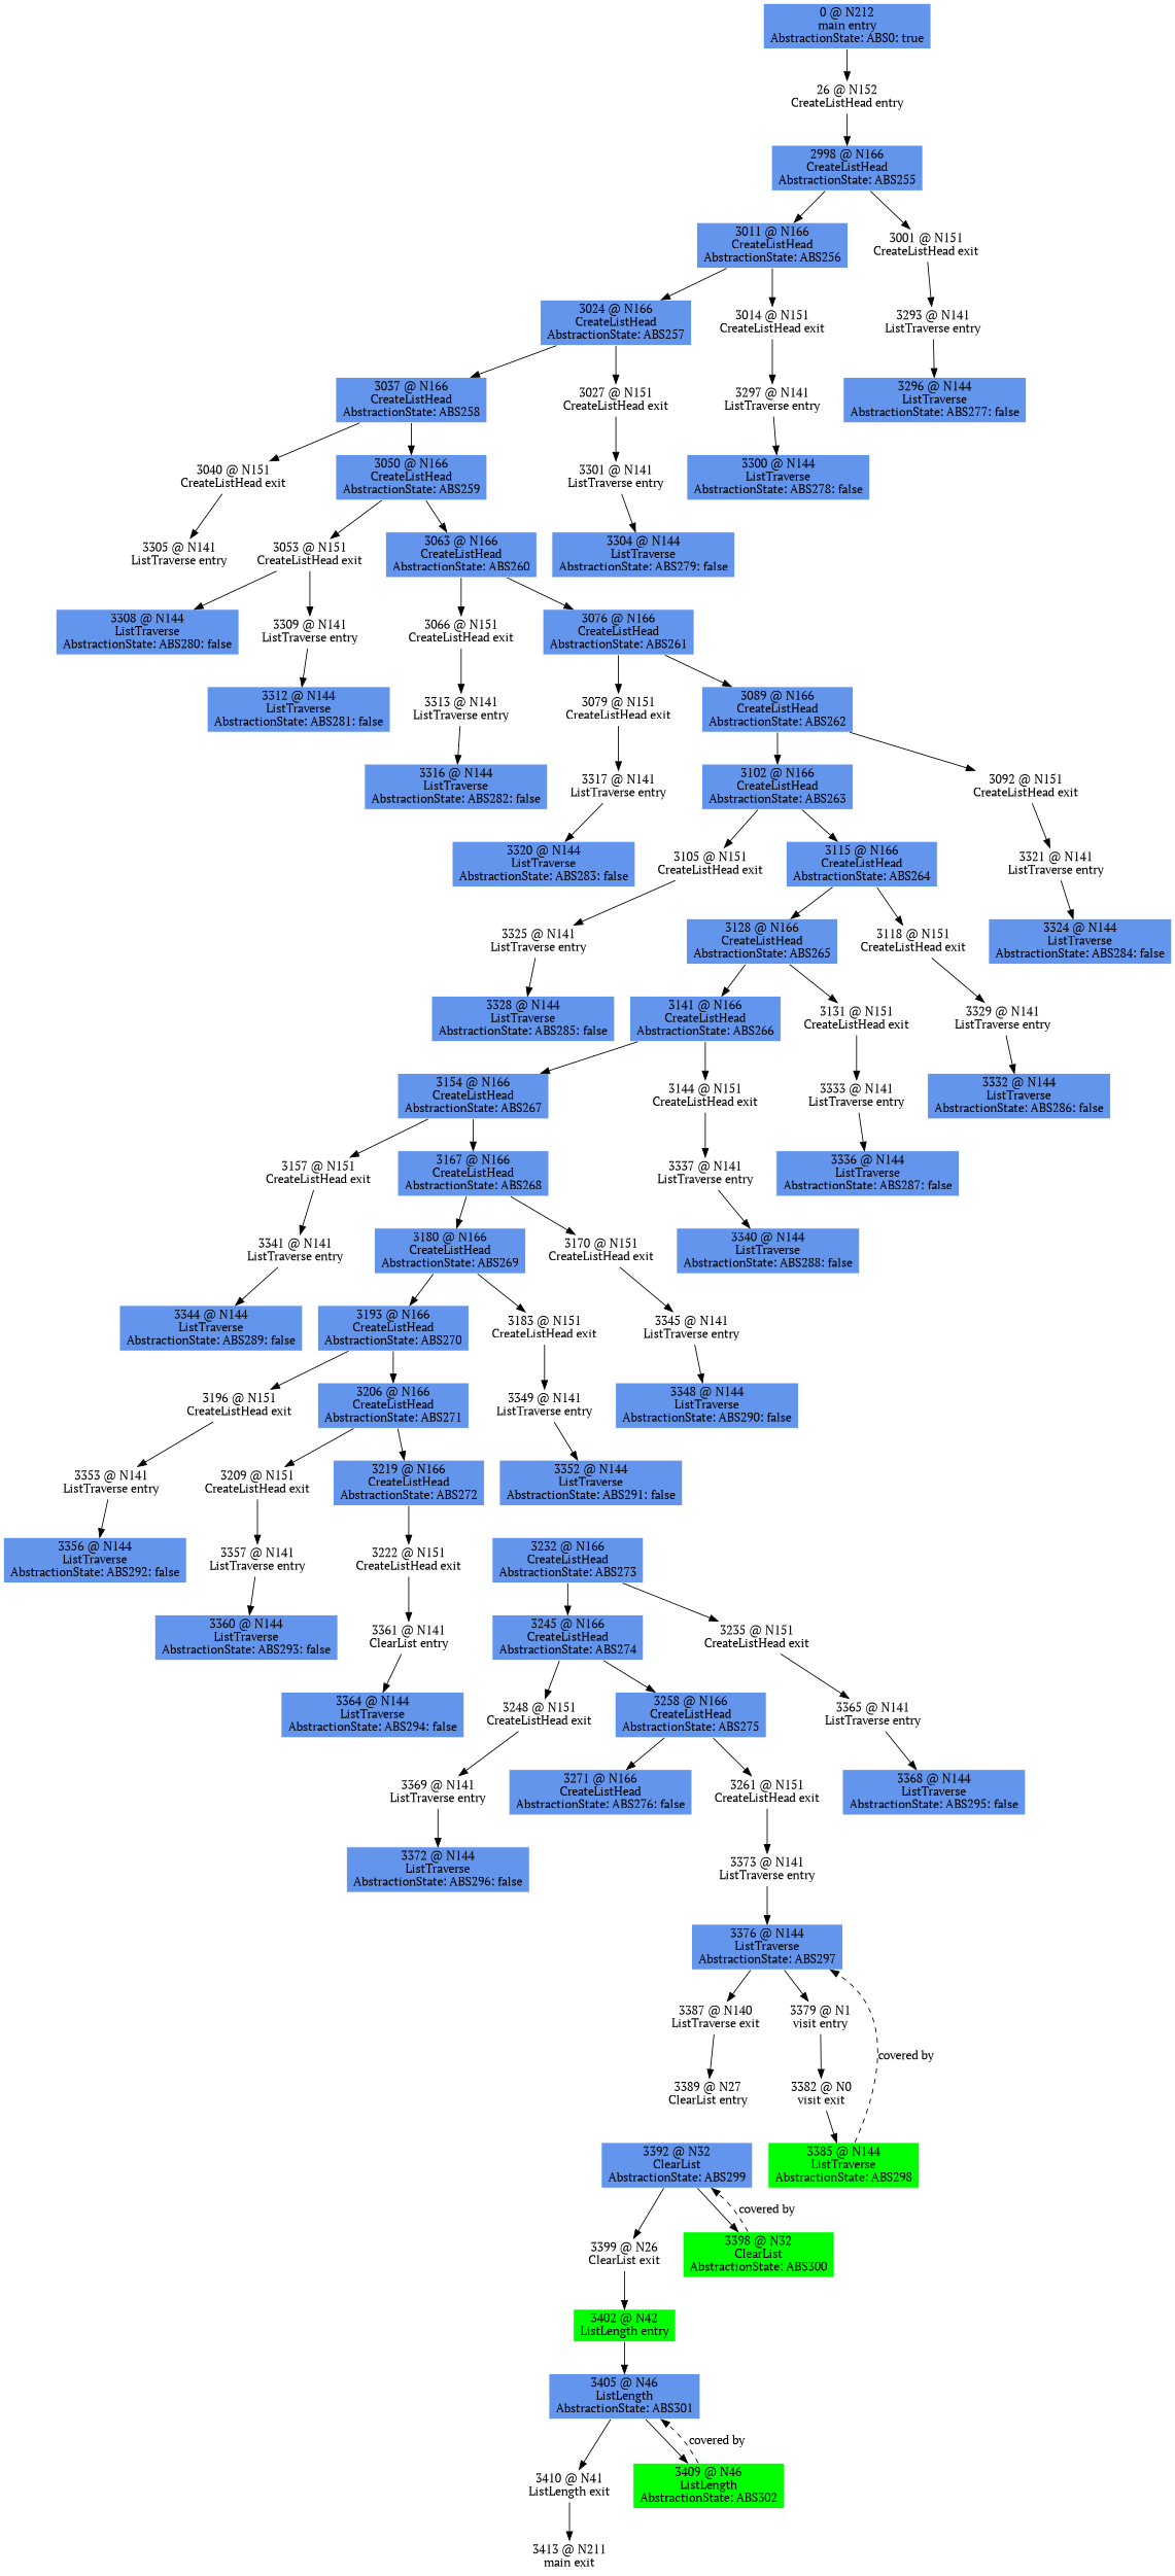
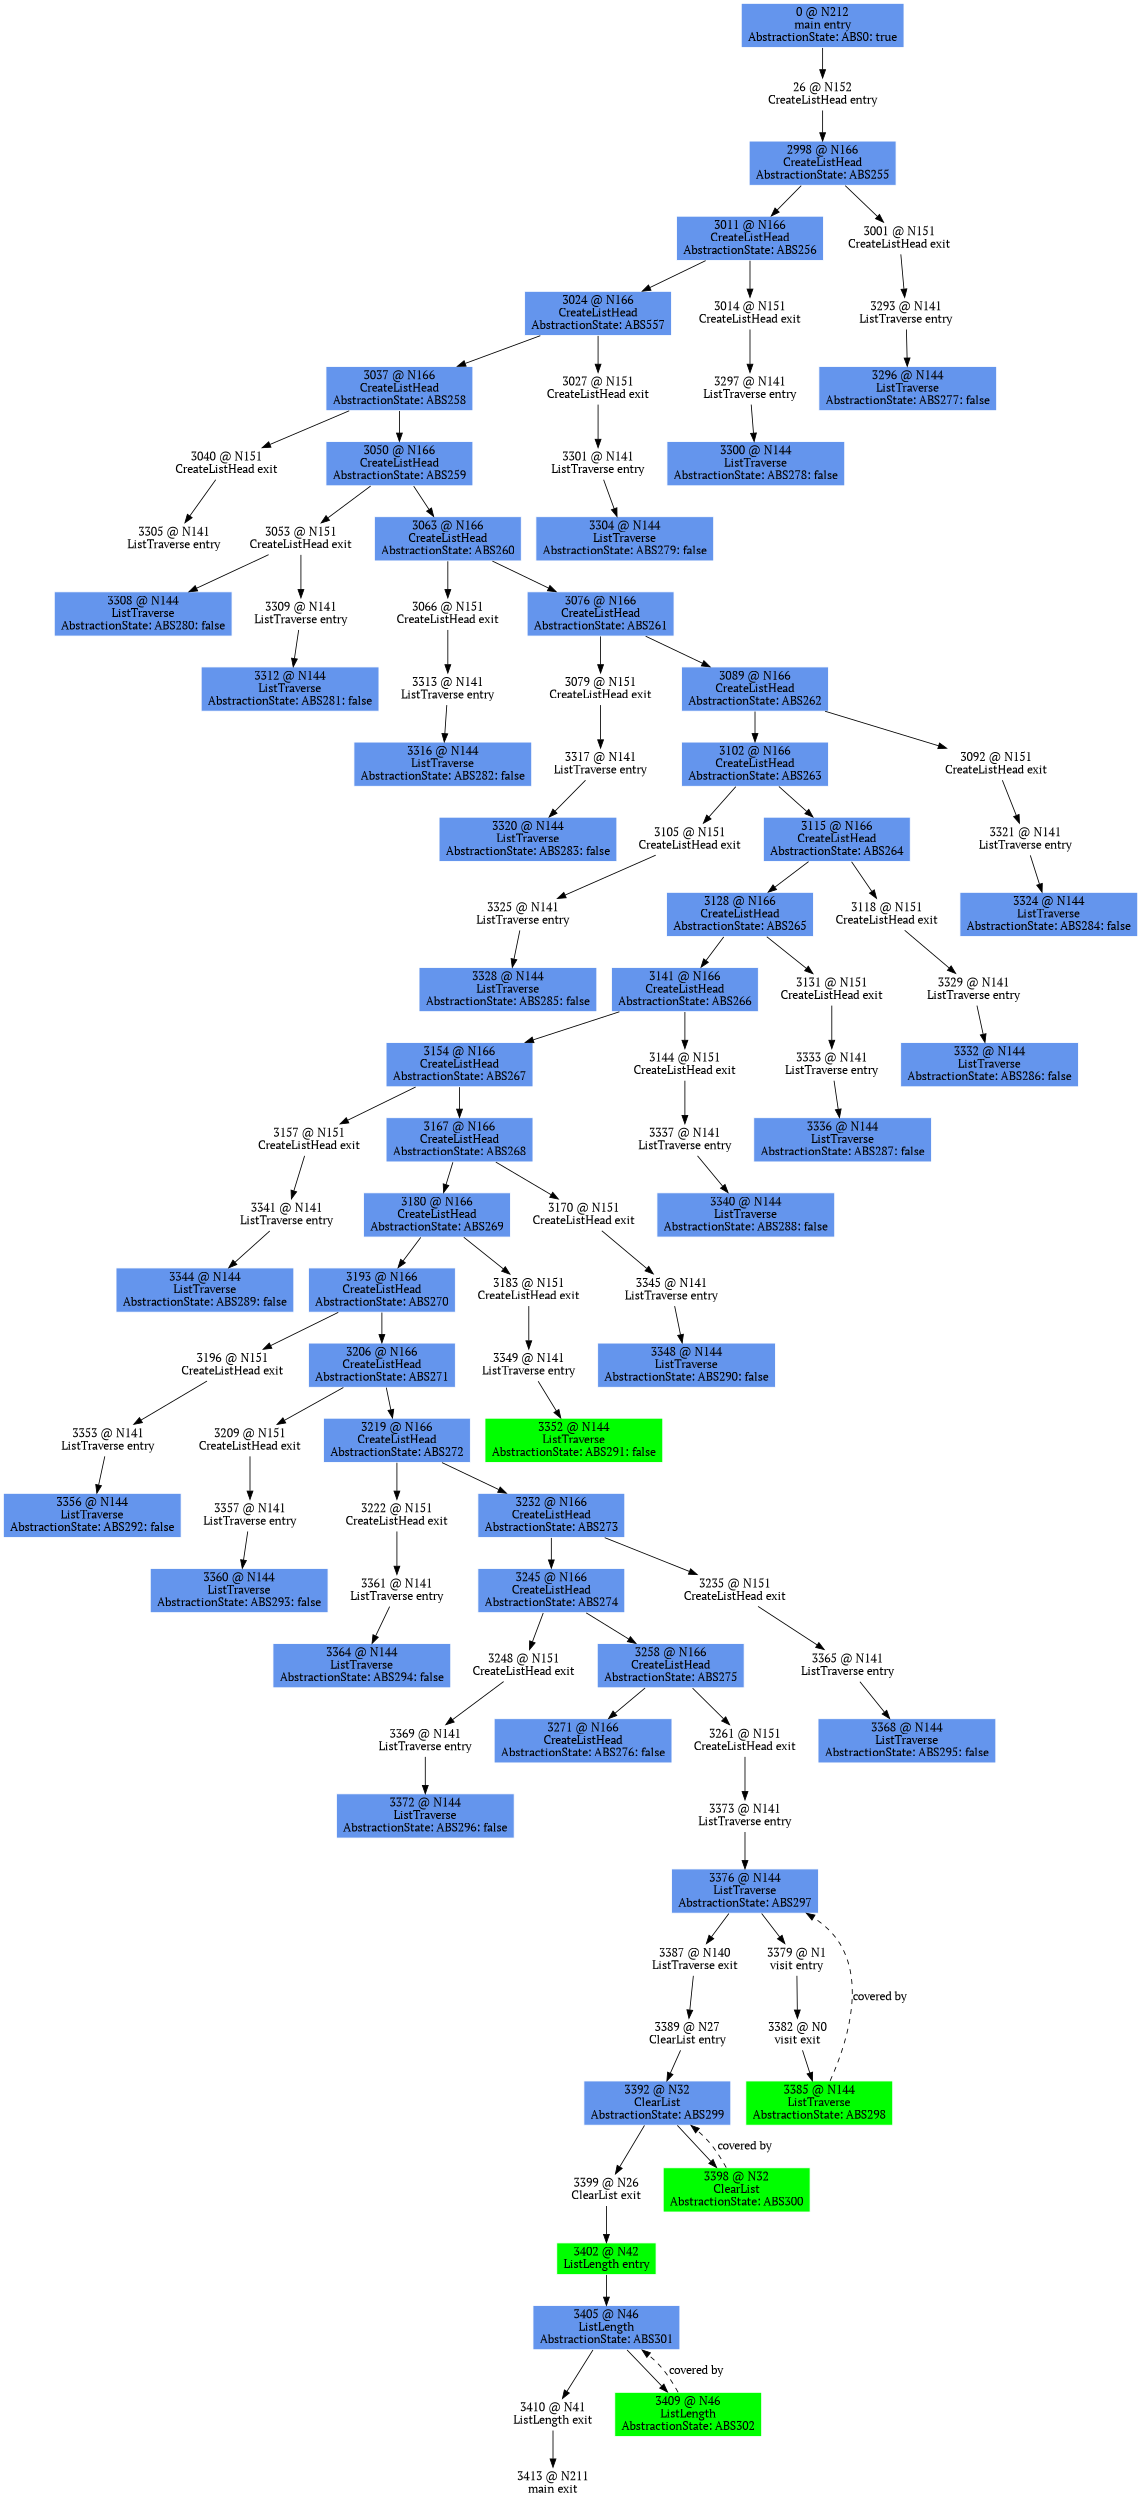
  digraph {
    fontname="PT Serif"
    node [color=white fontname="PT Serif" shape=box style=filled]
    edge [fontname="PT Serif"]
    n1 [fillcolor=cornflowerblue label="0 @ N212\nmain entry\nAbstractionState: ABS0: true\n"]
    n2 [label="26 @ N152\nCreateListHead entry\n"]
    n3 [fillcolor=cornflowerblue label="2998 @ N166\nCreateListHead\nAbstractionState: ABS255\n"]
    n4 [fillcolor=cornflowerblue label="3011 @ N166\nCreateListHead\nAbstractionState: ABS256\n"]
    n5 [label="3001 @ N151\nCreateListHead exit\n"]
-   n6 [fillcolor=cornflowerblue label="3024 @ N166\nCreateListHead\nAbstractionState: ABS257\n"]
+   n6 [fillcolor=cornflowerblue label="3024 @ N166\nCreateListHead\nAbstractionState: ABS557\n"]
    n7 [label="3014 @ N151\nCreateListHead exit\n"]
    n8 [label="3293 @ N141\nListTraverse entry\n"]
    n9 [fillcolor=cornflowerblue label="3037 @ N166\nCreateListHead\nAbstractionState: ABS258\n"]
    n10 [label="3027 @ N151\nCreateListHead exit\n"]
    n11 [label="3297 @ N141\nListTraverse entry\n"]
    n12 [label="3040 @ N151\nCreateListHead exit\n"]
    n13 [fillcolor=cornflowerblue label="3050 @ N166\nCreateListHead\nAbstractionState: ABS259\n"]
    n14 [label="3301 @ N141\nListTraverse entry\n"]
    n15 [label="3305 @ N141\nListTraverse entry\n"]
    n16 [label="3053 @ N151\nCreateListHead exit\n"]
    n17 [fillcolor=cornflowerblue label="3063 @ N166\nCreateListHead\nAbstractionState: ABS260\n"]
    n18 [fillcolor=cornflowerblue label="3308 @ N144\nListTraverse\nAbstractionState: ABS280: false\n"]
    n19 [label="3309 @ N141\nListTraverse entry\n"]
    n20 [label="3066 @ N151\nCreateListHead exit\n"]
    n21 [fillcolor=cornflowerblue label="3076 @ N166\nCreateListHead\nAbstractionState: ABS261\n"]
    n22 [fillcolor=cornflowerblue label="3312 @ N144\nListTraverse\nAbstractionState: ABS281: false\n"]
    n23 [label="3313 @ N141\nListTraverse entry\n"]
    n24 [label="3079 @ N151\nCreateListHead exit\n"]
    n25 [fillcolor=cornflowerblue label="3089 @ N166\nCreateListHead\nAbstractionState: ABS262\n"]
    n26 [fillcolor=cornflowerblue label="3316 @ N144\nListTraverse\nAbstractionState: ABS282: false\n"]
    n27 [label="3317 @ N141\nListTraverse entry\n"]
    n28 [fillcolor=cornflowerblue label="3102 @ N166\nCreateListHead\nAbstractionState: ABS263\n"]
    n29 [label="3092 @ N151\nCreateListHead exit\n"]
    n30 [fillcolor=cornflowerblue label="3320 @ N144\nListTraverse\nAbstractionState: ABS283: false\n"]
    n31 [label="3105 @ N151\nCreateListHead exit\n"]
    n32 [fillcolor=cornflowerblue label="3115 @ N166\nCreateListHead\nAbstractionState: ABS264\n"]
    n33 [label="3321 @ N141\nListTraverse entry\n"]
    n34 [label="3325 @ N141\nListTraverse entry\n"]
    n35 [fillcolor=cornflowerblue label="3128 @ N166\nCreateListHead\nAbstractionState: ABS265\n"]
    n36 [label="3118 @ N151\nCreateListHead exit\n"]
    n37 [fillcolor=cornflowerblue label="3328 @ N144\nListTraverse\nAbstractionState: ABS285: false\n"]
    n38 [fillcolor=cornflowerblue label="3141 @ N166\nCreateListHead\nAbstractionState: ABS266\n"]
    n39 [label="3131 @ N151\nCreateListHead exit\n"]
    n40 [label="3329 @ N141\nListTraverse entry\n"]
    n41 [fillcolor=cornflowerblue label="3154 @ N166\nCreateListHead\nAbstractionState: ABS267\n"]
    n42 [label="3144 @ N151\nCreateListHead exit\n"]
    n43 [label="3333 @ N141\nListTraverse entry\n"]
    n44 [label="3157 @ N151\nCreateListHead exit\n"]
    n45 [fillcolor=cornflowerblue label="3167 @ N166\nCreateListHead\nAbstractionState: ABS268\n"]
    n46 [label="3337 @ N141\nListTraverse entry\n"]
    n47 [label="3341 @ N141\nListTraverse entry\n"]
    n48 [fillcolor=cornflowerblue label="3180 @ N166\nCreateListHead\nAbstractionState: ABS269\n"]
    n49 [label="3170 @ N151\nCreateListHead exit\n"]
    n50 [fillcolor=cornflowerblue label="3344 @ N144\nListTraverse\nAbstractionState: ABS289: false\n"]
    n51 [fillcolor=cornflowerblue label="3193 @ N166\nCreateListHead\nAbstractionState: ABS270\n"]
    n52 [label="3183 @ N151\nCreateListHead exit\n"]
    n53 [label="3345 @ N141\nListTraverse entry\n"]
    n54 [label="3196 @ N151\nCreateListHead exit\n"]
    n55 [fillcolor=cornflowerblue label="3206 @ N166\nCreateListHead\nAbstractionState: ABS271\n"]
    n56 [label="3349 @ N141\nListTraverse entry\n"]
    n57 [label="3353 @ N141\nListTraverse entry\n"]
    n58 [label="3209 @ N151\nCreateListHead exit\n"]
    n59 [fillcolor=cornflowerblue label="3219 @ N166\nCreateListHead\nAbstractionState: ABS272\n"]
    n60 [fillcolor=cornflowerblue label="3356 @ N144\nListTraverse\nAbstractionState: ABS292: false\n"]
    n61 [label="3357 @ N141\nListTraverse entry\n"]
    n62 [label="3222 @ N151\nCreateListHead exit\n"]
    n63 [fillcolor=cornflowerblue label="3232 @ N166\nCreateListHead\nAbstractionState: ABS273\n"]
    n64 [fillcolor=cornflowerblue label="3360 @ N144\nListTraverse\nAbstractionState: ABS293: false\n"]
-   n65 [label="3361 @ N141\nClearList entry\n"]
+   n65 [label="3361 @ N141\nListTraverse entry\n"]
    n66 [fillcolor=cornflowerblue label="3245 @ N166\nCreateListHead\nAbstractionState: ABS274\n"]
    n67 [label="3235 @ N151\nCreateListHead exit\n"]
    n68 [fillcolor=cornflowerblue label="3364 @ N144\nListTraverse\nAbstractionState: ABS294: false\n"]
    n69 [label="3248 @ N151\nCreateListHead exit\n"]
    n70 [fillcolor=cornflowerblue label="3258 @ N166\nCreateListHead\nAbstractionState: ABS275\n"]
    n71 [label="3365 @ N141\nListTraverse entry\n"]
    n72 [label="3369 @ N141\nListTraverse entry\n"]
    n73 [fillcolor=cornflowerblue label="3271 @ N166\nCreateListHead\nAbstractionState: ABS276: false\n"]
    n74 [label="3261 @ N151\nCreateListHead exit\n"]
    n75 [fillcolor=cornflowerblue label="3372 @ N144\nListTraverse\nAbstractionState: ABS296: false\n"]
    n76 [label="3373 @ N141\nListTraverse entry\n"]
    n77 [fillcolor=cornflowerblue label="3376 @ N144\nListTraverse\nAbstractionState: ABS297\n"]
    n78 [label="3387 @ N140\nListTraverse exit\n"]
    n79 [label="3379 @ N1\nvisit entry\n"]
    n80 [label="3389 @ N27\nClearList entry\n"]
    n81 [label="3382 @ N0\nvisit exit\n"]
    n82 [fillcolor=cornflowerblue label="3392 @ N32\nClearList\nAbstractionState: ABS299\n"]
    n83 [label="3399 @ N26\nClearList exit\n"]
    n84 [fillcolor=green label="3398 @ N32\nClearList\nAbstractionState: ABS300\n"]
    n85 [fillcolor=green label="3402 @ N42\nListLength entry\n"]
    n86 [fillcolor=cornflowerblue label="3405 @ N46\nListLength\nAbstractionState: ABS301\n"]
    n87 [label="3410 @ N41\nListLength exit\n"]
    n88 [fillcolor=green label="3409 @ N46\nListLength\nAbstractionState: ABS302\n"]
    n89 [label="3413 @ N211\nmain exit\n"]
    n90 [fillcolor=green label="3385 @ N144\nListTraverse\nAbstractionState: ABS298\n"]
    n91 [fillcolor=cornflowerblue label="3368 @ N144\nListTraverse\nAbstractionState: ABS295: false\n"]
-   n92 [fillcolor=cornflowerblue label="3352 @ N144\nListTraverse\nAbstractionState: ABS291: false\n"]
+   n92 [fillcolor=green label="3352 @ N144\nListTraverse\nAbstractionState: ABS291: false\n"]
    n93 [fillcolor=cornflowerblue label="3348 @ N144\nListTraverse\nAbstractionState: ABS290: false\n"]
    n94 [fillcolor=cornflowerblue label="3340 @ N144\nListTraverse\nAbstractionState: ABS288: false\n"]
    n95 [fillcolor=cornflowerblue label="3336 @ N144\nListTraverse\nAbstractionState: ABS287: false\n"]
    n96 [fillcolor=cornflowerblue label="3332 @ N144\nListTraverse\nAbstractionState: ABS286: false\n"]
    n97 [fillcolor=cornflowerblue label="3324 @ N144\nListTraverse\nAbstractionState: ABS284: false\n"]
    n98 [fillcolor=cornflowerblue label="3304 @ N144\nListTraverse\nAbstractionState: ABS279: false\n"]
    n99 [fillcolor=cornflowerblue label="3300 @ N144\nListTraverse\nAbstractionState: ABS278: false\n"]
    n100 [fillcolor=cornflowerblue label="3296 @ N144\nListTraverse\nAbstractionState: ABS277: false\n"]
    n1 -> n2
    n2 -> n3
    n3 -> n4
    n3 -> n5
    n4 -> n6
    n4 -> n7
    n5 -> n8
    n6 -> n9
    n6 -> n10
    n7 -> n11
    n8 -> n100
    n9 -> n12
    n9 -> n13
    n10 -> n14
    n11 -> n99
    n12 -> n15
    n13 -> n16
    n13 -> n17
    n14 -> n98
    n16 -> n18
    n16 -> n19
    n17 -> n20
    n17 -> n21
    n19 -> n22
    n20 -> n23
    n21 -> n24
    n21 -> n25
    n23 -> n26
    n24 -> n27
    n25 -> n28
    n25 -> n29
    n27 -> n30
    n28 -> n31
    n28 -> n32
    n29 -> n33
    n31 -> n34
    n32 -> n35
    n32 -> n36
    n33 -> n97
    n34 -> n37
    n35 -> n38
    n35 -> n39
    n36 -> n40
    n38 -> n41
    n38 -> n42
    n39 -> n43
    n40 -> n96
    n41 -> n44
    n41 -> n45
    n42 -> n46
    n43 -> n95
    n44 -> n47
    n45 -> n48
    n45 -> n49
    n46 -> n94
    n47 -> n50
    n48 -> n51
    n48 -> n52
    n49 -> n53
    n51 -> n54
    n51 -> n55
    n52 -> n56
    n53 -> n93
    n54 -> n57
    n55 -> n58
    n55 -> n59
    n56 -> n92
    n57 -> n60
    n58 -> n61
    n59 -> n62
+   n59 -> n63
    n61 -> n64
    n62 -> n65
    n63 -> n66
    n63 -> n67
    n65 -> n68
    n66 -> n69
    n66 -> n70
    n67 -> n71
    n69 -> n72
    n70 -> n73
    n70 -> n74
    n71 -> n91
    n72 -> n75
    n74 -> n76
    n76 -> n77
    n77 -> n78
    n77 -> n79
    n78 -> n80
    n79 -> n81
+   n80 -> n82
    n81 -> n90
    n82 -> n83
    n82 -> n84
    n83 -> n85
    n84 -> n82 [label="covered by" style=dashed weight=0]
    n85 -> n86
    n86 -> n87
    n86 -> n88
    n87 -> n89
    n88 -> n86 [label="covered by" style=dashed weight=0]
    n90 -> n77 [label="covered by" style=dashed weight=0]
  }
